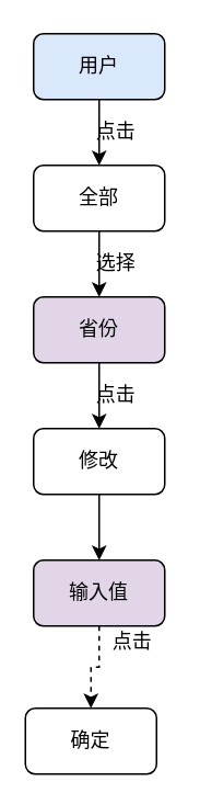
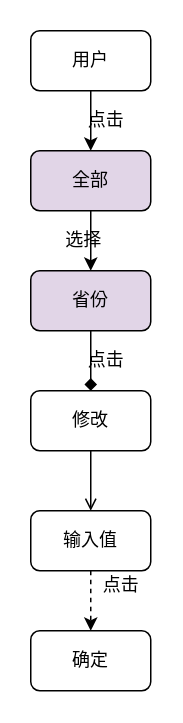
  <mxCell id="0" />
  <mxCell id="1" parent="0" />
  <mxCell id="2" style="edgeStyle=orthogonalEdgeStyle;rounded=0;orthogonalLoop=1;jettySize=auto;html=1;exitX=0.5;exitY=1;exitDx=0;exitDy=0;entryX=0.5;entryY=0;entryDx=0;entryDy=0;" edge="1" parent="1" source="3"><mxGeometry relative="1" as="geometry"><mxPoint x="60" y="100" as="targetPoint" /></mxGeometry></mxCell>
- <mxCell id="3" value="用户" style="rounded=1;whiteSpace=wrap;html=1;fillColor=#dae8fc;" vertex="1" parent="1"><mxGeometry x="20" y="20" width="80" height="40" as="geometry" /></mxCell>
+ <mxCell id="3" value="用户" style="rounded=1;whiteSpace=wrap;html=1;" vertex="1" parent="1"><mxGeometry x="20" y="20" width="80" height="40" as="geometry" /></mxCell>
  <mxCell id="4" value="" style="edgeStyle=orthogonalEdgeStyle;rounded=0;orthogonalLoop=1;jettySize=auto;html=1;" edge="1" parent="1" source="5" target="8"><mxGeometry relative="1" as="geometry" /></mxCell>
- <mxCell id="5" value="全部" style="rounded=1;whiteSpace=wrap;html=1;" vertex="1" parent="1"><mxGeometry x="20" y="100" width="80" height="40" as="geometry" /></mxCell>
+ <mxCell id="5" value="全部" style="rounded=1;whiteSpace=wrap;html=1;fillColor=#e1d5e7;" vertex="1" parent="1"><mxGeometry x="20" y="100" width="80" height="40" as="geometry" /></mxCell>
  <mxCell id="6" value="点击" style="text;html=1;align=center;verticalAlign=middle;resizable=0;points=[];autosize=1;strokeColor=none;fillColor=none;" vertex="1" parent="1"><mxGeometry x="50" y="70" width="40" height="20" as="geometry" /></mxCell>
- <mxCell id="7" value="" style="edgeStyle=orthogonalEdgeStyle;rounded=0;orthogonalLoop=1;jettySize=auto;html=1;" edge="1" parent="1" source="8" target="11"><mxGeometry relative="1" as="geometry" /></mxCell>
+ <mxCell id="7" value="" style="edgeStyle=orthogonalEdgeStyle;rounded=0;orthogonalLoop=1;jettySize=auto;html=1;endArrow=diamond;" edge="1" parent="1" source="8" target="11"><mxGeometry relative="1" as="geometry" /></mxCell>
  <mxCell id="8" value="省份" style="rounded=1;whiteSpace=wrap;html=1;fillColor=#e1d5e7;" vertex="1" parent="1"><mxGeometry x="20" y="180" width="80" height="40" as="geometry" /></mxCell>
- <mxCell id="9" value="选择" style="text;html=1;align=center;verticalAlign=middle;resizable=0;points=[];autosize=1;strokeColor=none;fillColor=none;" vertex="1" parent="1"><mxGeometry x="50" y="150" width="40" height="20" as="geometry" /></mxCell>
- <mxCell id="10" value="" style="edgeStyle=orthogonalEdgeStyle;rounded=0;orthogonalLoop=1;jettySize=auto;html=1;" edge="1" parent="1" source="11" target="14"><mxGeometry relative="1" as="geometry" /></mxCell>
+ <mxCell id="9" value="选择" style="text;html=1;align=center;verticalAlign=middle;resizable=0;points=[];autosize=1;strokeColor=none;fillColor=none;" vertex="1" parent="1"><mxGeometry x="35" y="150" width="40" height="20" as="geometry" /></mxCell>
+ <mxCell id="10" value="" style="edgeStyle=orthogonalEdgeStyle;rounded=0;orthogonalLoop=1;jettySize=auto;html=1;endArrow=open;" edge="1" parent="1" source="11" target="14"><mxGeometry relative="1" as="geometry" /></mxCell>
  <mxCell id="11" value="修改" style="rounded=1;whiteSpace=wrap;html=1;" vertex="1" parent="1"><mxGeometry x="20" y="260" width="80" height="40" as="geometry" /></mxCell>
  <mxCell id="12" value="点击" style="text;html=1;align=center;verticalAlign=middle;resizable=0;points=[];autosize=1;strokeColor=none;fillColor=none;" vertex="1" parent="1"><mxGeometry x="50" y="230" width="40" height="20" as="geometry" /></mxCell>
  <mxCell id="13" value="" style="edgeStyle=orthogonalEdgeStyle;rounded=0;orthogonalLoop=1;jettySize=auto;html=1;dashed=1;" edge="1" parent="1" source="14" target="15"><mxGeometry relative="1" as="geometry" /></mxCell>
- <mxCell id="14" value="输入值" style="rounded=1;whiteSpace=wrap;html=1;fillColor=#e1d5e7;" vertex="1" parent="1"><mxGeometry x="20" y="340" width="80" height="40" as="geometry" /></mxCell>
- <mxCell id="15" value="确定" style="rounded=1;whiteSpace=wrap;html=1;" vertex="1" parent="1"><mxGeometry x="15" y="430" width="80" height="40" as="geometry" /></mxCell>
+ <mxCell id="14" value="输入值" style="rounded=1;whiteSpace=wrap;html=1;" vertex="1" parent="1"><mxGeometry x="20" y="340" width="80" height="40" as="geometry" /></mxCell>
+ <mxCell id="15" value="确定" style="rounded=1;whiteSpace=wrap;html=1;" vertex="1" parent="1"><mxGeometry x="20" y="420" width="80" height="40" as="geometry" /></mxCell>
  <mxCell id="16" value="点击" style="text;html=1;align=center;verticalAlign=middle;resizable=0;points=[];autosize=1;strokeColor=none;fillColor=none;" vertex="1" parent="1"><mxGeometry x="60" y="380" width="40" height="20" as="geometry" /></mxCell>
